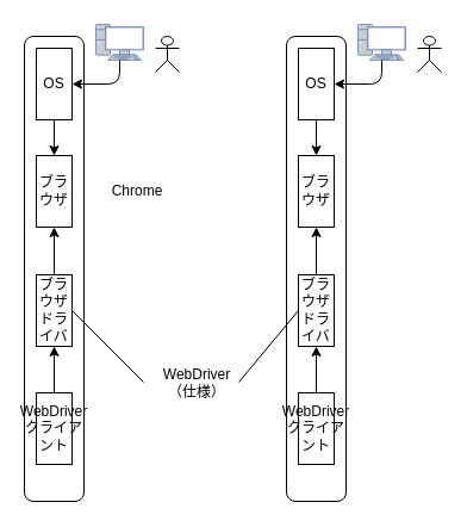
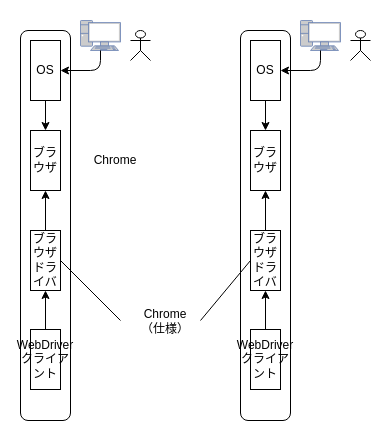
  <mxCell id="0" />
  <mxCell id="1" parent="0" />
  <mxCell id="2" value="" style="rounded=1;whiteSpace=wrap;html=1;" parent="1" vertex="1"><mxGeometry x="20" y="30" width="50" height="390" as="geometry" /></mxCell>
  <mxCell id="3" value="OS" style="rounded=0;whiteSpace=wrap;html=1;" parent="1" vertex="1"><mxGeometry x="30" y="40" width="30" height="60" as="geometry" /></mxCell>
  <mxCell id="4" value="" style="shape=umlActor;verticalLabelPosition=bottom;labelBackgroundColor=#ffffff;verticalAlign=top;html=1;outlineConnect=0;" parent="1" vertex="1"><mxGeometry x="130" y="30" width="20" height="30" as="geometry" /></mxCell>
  <mxCell id="5" value="" style="fontColor=#0066CC;verticalAlign=top;verticalLabelPosition=bottom;labelPosition=center;align=center;html=1;outlineConnect=0;fillColor=#CCCCCC;strokeColor=#6881B3;gradientColor=none;gradientDirection=north;strokeWidth=2;shape=mxgraph.networks.pc;" parent="1" vertex="1"><mxGeometry x="80" y="20" width="40" height="30" as="geometry" /></mxCell>
  <mxCell id="6" value="ブラウザ" style="rounded=0;whiteSpace=wrap;html=1;" parent="1" vertex="1"><mxGeometry x="30" y="130" width="30" height="60" as="geometry" /></mxCell>
  <mxCell id="7" value="ブラウザドライバ" style="rounded=0;whiteSpace=wrap;html=1;" parent="1" vertex="1"><mxGeometry x="30" y="230" width="30" height="60" as="geometry" /></mxCell>
  <mxCell id="8" value="WebDriverクライアント" style="rounded=0;whiteSpace=wrap;html=1;" parent="1" vertex="1"><mxGeometry x="30" y="329" width="30" height="60" as="geometry" /></mxCell>
  <mxCell id="9" value="" style="edgeStyle=segmentEdgeStyle;endArrow=classic;html=1;exitX=0.5;exitY=1;exitDx=0;exitDy=0;exitPerimeter=0;entryX=1;entryY=0.5;entryDx=0;entryDy=0;" parent="1" source="5" target="3" edge="1"><mxGeometry width="50" height="50" relative="1" as="geometry"><mxPoint x="115" y="150" as="sourcePoint" /><mxPoint x="165" y="100" as="targetPoint" /><Array as="points"><mxPoint x="100" y="70" /></Array></mxGeometry></mxCell>
  <mxCell id="10" value="" style="endArrow=classic;html=1;exitX=0.5;exitY=1;exitDx=0;exitDy=0;entryX=0.5;entryY=0;entryDx=0;entryDy=0;" parent="1" source="3" target="6" edge="1"><mxGeometry width="50" height="50" relative="1" as="geometry"><mxPoint x="120" y="120" as="sourcePoint" /><mxPoint x="150" y="130" as="targetPoint" /></mxGeometry></mxCell>
  <mxCell id="11" value="" style="endArrow=classic;html=1;entryX=0.5;entryY=1;entryDx=0;entryDy=0;exitX=0.5;exitY=0;exitDx=0;exitDy=0;" parent="1" source="7" target="6" edge="1"><mxGeometry width="50" height="50" relative="1" as="geometry"><mxPoint x="55" y="140" as="sourcePoint" /><mxPoint x="55" y="110" as="targetPoint" /></mxGeometry></mxCell>
  <mxCell id="12" value="" style="endArrow=classic;html=1;entryX=0.5;entryY=1;entryDx=0;entryDy=0;exitX=0.5;exitY=0;exitDx=0;exitDy=0;" parent="1" source="8" target="7" edge="1"><mxGeometry width="50" height="50" relative="1" as="geometry"><mxPoint x="55" y="240" as="sourcePoint" /><mxPoint x="55" y="200" as="targetPoint" /></mxGeometry></mxCell>
  <mxCell id="13" value="Chrome" style="text;html=1;strokeColor=none;fillColor=none;align=center;verticalAlign=middle;whiteSpace=wrap;rounded=0;" parent="1" vertex="1"><mxGeometry x="95" y="150" width="40" height="20" as="geometry" /></mxCell>
  <mxCell id="14" value="" style="rounded=1;whiteSpace=wrap;html=1;" parent="1" vertex="1"><mxGeometry x="240" y="30" width="50" height="390" as="geometry" /></mxCell>
  <mxCell id="15" value="OS" style="rounded=0;whiteSpace=wrap;html=1;" parent="1" vertex="1"><mxGeometry x="250" y="40" width="30" height="60" as="geometry" /></mxCell>
  <mxCell id="16" value="" style="shape=umlActor;verticalLabelPosition=bottom;labelBackgroundColor=#ffffff;verticalAlign=top;html=1;outlineConnect=0;" parent="1" vertex="1"><mxGeometry x="350" y="30" width="20" height="30" as="geometry" /></mxCell>
  <mxCell id="17" value="" style="fontColor=#0066CC;verticalAlign=top;verticalLabelPosition=bottom;labelPosition=center;align=center;html=1;outlineConnect=0;fillColor=#CCCCCC;strokeColor=#6881B3;gradientColor=none;gradientDirection=north;strokeWidth=2;shape=mxgraph.networks.pc;" parent="1" vertex="1"><mxGeometry x="300" y="20" width="40" height="30" as="geometry" /></mxCell>
  <mxCell id="18" value="ブラウザ" style="rounded=0;whiteSpace=wrap;html=1;" parent="1" vertex="1"><mxGeometry x="250" y="130" width="30" height="60" as="geometry" /></mxCell>
  <mxCell id="19" value="ブラウザドライバ" style="rounded=0;whiteSpace=wrap;html=1;" parent="1" vertex="1"><mxGeometry x="250" y="230" width="30" height="60" as="geometry" /></mxCell>
  <mxCell id="20" value="WebDriverクライアント" style="rounded=0;whiteSpace=wrap;html=1;" parent="1" vertex="1"><mxGeometry x="250" y="329" width="30" height="60" as="geometry" /></mxCell>
  <mxCell id="21" value="" style="edgeStyle=segmentEdgeStyle;endArrow=classic;html=1;exitX=0.5;exitY=1;exitDx=0;exitDy=0;exitPerimeter=0;entryX=1;entryY=0.5;entryDx=0;entryDy=0;" parent="1" source="17" target="15" edge="1"><mxGeometry width="50" height="50" relative="1" as="geometry"><mxPoint x="335" y="150" as="sourcePoint" /><mxPoint x="385" y="100" as="targetPoint" /><Array as="points"><mxPoint x="320" y="70" /></Array></mxGeometry></mxCell>
  <mxCell id="22" value="" style="endArrow=classic;html=1;exitX=0.5;exitY=1;exitDx=0;exitDy=0;entryX=0.5;entryY=0;entryDx=0;entryDy=0;" parent="1" source="15" target="18" edge="1"><mxGeometry width="50" height="50" relative="1" as="geometry"><mxPoint x="340" y="120" as="sourcePoint" /><mxPoint x="360" y="130" as="targetPoint" /></mxGeometry></mxCell>
  <mxCell id="23" value="" style="endArrow=classic;html=1;entryX=0.5;entryY=1;entryDx=0;entryDy=0;exitX=0.5;exitY=0;exitDx=0;exitDy=0;" parent="1" source="19" target="18" edge="1"><mxGeometry width="50" height="50" relative="1" as="geometry"><mxPoint x="275" y="140" as="sourcePoint" /><mxPoint x="275" y="110" as="targetPoint" /></mxGeometry></mxCell>
  <mxCell id="24" value="" style="endArrow=classic;html=1;entryX=0.5;entryY=1;entryDx=0;entryDy=0;exitX=0.5;exitY=0;exitDx=0;exitDy=0;" parent="1" source="20" target="19" edge="1"><mxGeometry width="50" height="50" relative="1" as="geometry"><mxPoint x="275" y="240" as="sourcePoint" /><mxPoint x="275" y="200" as="targetPoint" /></mxGeometry></mxCell>
  <mxCell id="25" value="" style="endArrow=none;html=1;entryX=0;entryY=0.5;entryDx=0;entryDy=0;" parent="1" target="19" edge="1"><mxGeometry width="50" height="50" relative="1" as="geometry"><mxPoint x="200" y="320" as="sourcePoint" /><mxPoint x="70" y="440" as="targetPoint" /></mxGeometry></mxCell>
  <mxCell id="26" value="" style="endArrow=none;html=1;entryX=1;entryY=0.5;entryDx=0;entryDy=0;" parent="1" target="7" edge="1"><mxGeometry width="50" height="50" relative="1" as="geometry"><mxPoint x="120" y="320" as="sourcePoint" /><mxPoint x="260" y="270" as="targetPoint" /></mxGeometry></mxCell>
- <mxCell id="27" value="WebDriver&lt;br&gt;（仕様）" style="text;html=1;strokeColor=none;fillColor=none;align=center;verticalAlign=middle;whiteSpace=wrap;rounded=0;" parent="1" vertex="1"><mxGeometry x="120" y="300" width="90" height="41" as="geometry" /></mxCell>
+ <mxCell id="27" value="Chrome&lt;br&gt;（仕様）" style="text;html=1;strokeColor=none;fillColor=none;align=center;verticalAlign=middle;whiteSpace=wrap;rounded=0;" parent="1" vertex="1"><mxGeometry x="120" y="300" width="90" height="41" as="geometry" /></mxCell>
